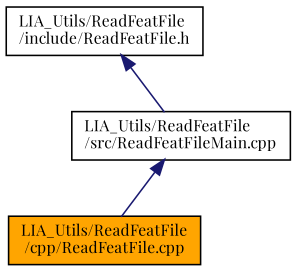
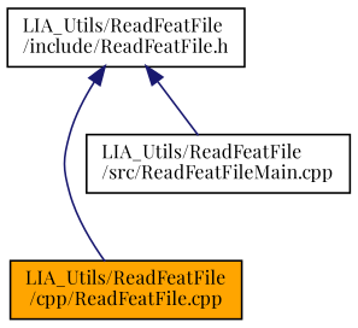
  digraph {
    fontname="Playfair Display"
    node [color=black fillcolor=white fontname="Playfair Display" fontsize=10 shape=record style=filled]
    edge [color=midnightblue dir=back fontname="Playfair Display" fontsize=10 labelfontname=Helvetica labelfontsize=10 style=solid]
    n1 [fontcolor=black height=0.2 label="LIA_Utils/ReadFeatFile\l/include/ReadFeatFile.h" width=0.4]
    n2 [fillcolor=orange height=0.2 label="LIA_Utils/ReadFeatFile\l/cpp/ReadFeatFile.cpp" width=0.4]
    n3 [height=0.2 label="LIA_Utils/ReadFeatFile\l/src/ReadFeatFileMain.cpp" width=0.4]
-   n3 -> n2
+   n1 -> n2
    n1 -> n3
  }
